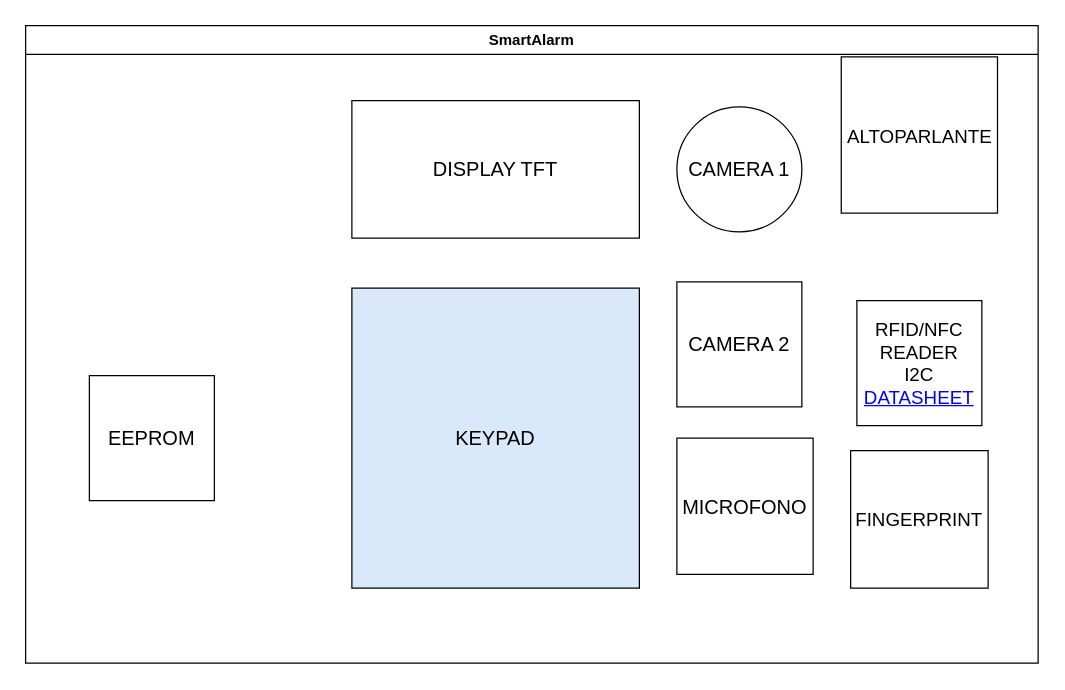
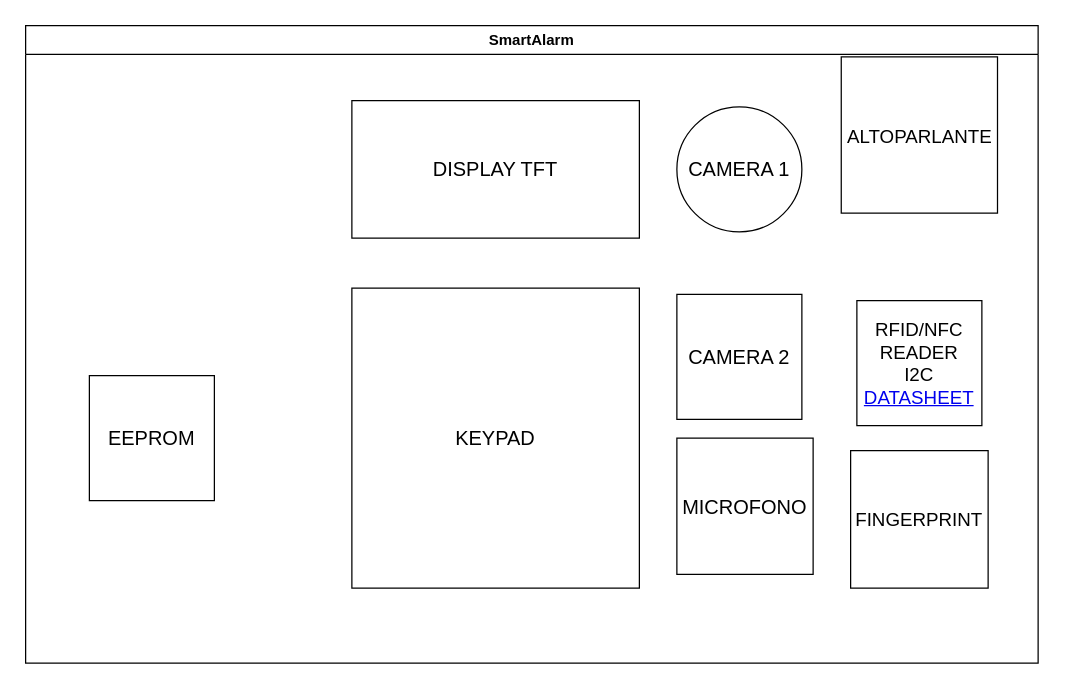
  <mxCell id="0" />
  <mxCell id="1" parent="0" />
  <mxCell id="2" value="SmartAlarm" style="swimlane;whiteSpace=wrap;html=1;" parent="1" vertex="1"><mxGeometry x="20" y="20" width="810" height="510" as="geometry" /></mxCell>
  <mxCell id="3" value="&lt;font style=&quot;font-size: 15px;&quot;&gt;RFID/NFC&lt;br&gt;&lt;/font&gt;&lt;div&gt;&lt;font style=&quot;font-size: 15px;&quot;&gt;READER&lt;/font&gt;&lt;/div&gt;&lt;div&gt;&lt;font style=&quot;font-size: 15px;&quot;&gt;I2C&lt;br&gt;&lt;a href=&quot;https://www.mouser.it/datasheet/2/389/st25dv04kc-2450072.pdf&quot;&gt;DATASHEET&lt;/a&gt;&lt;/font&gt;&lt;/div&gt;" style="whiteSpace=wrap;html=1;aspect=fixed;" parent="2" vertex="1"><mxGeometry x="665" y="220" width="100" height="100" as="geometry" /></mxCell>
  <mxCell id="4" value="&lt;font style=&quot;font-size: 15px;&quot;&gt;FINGERPRINT&lt;/font&gt;" style="whiteSpace=wrap;html=1;aspect=fixed;" parent="2" vertex="1"><mxGeometry x="660" y="340" width="110" height="110" as="geometry" /></mxCell>
  <mxCell id="5" value="&lt;font style=&quot;font-size: 15px;&quot;&gt;ALTOPARLANTE&lt;/font&gt;" style="whiteSpace=wrap;html=1;aspect=fixed;" parent="2" vertex="1"><mxGeometry x="652.5" y="25" width="125" height="125" as="geometry" /></mxCell>
  <mxCell id="6" value="&lt;font style=&quot;font-size: 16px;&quot;&gt;DISPLAY TFT&lt;/font&gt;" style="rounded=0;whiteSpace=wrap;html=1;" parent="2" vertex="1"><mxGeometry x="261" y="60" width="230" height="110" as="geometry" /></mxCell>
- <mxCell id="7" value="&lt;font style=&quot;font-size: 16px;&quot;&gt;KEYPAD&lt;/font&gt;" style="rounded=0;whiteSpace=wrap;html=1;fillColor=#dae8fc;" parent="2" vertex="1"><mxGeometry x="261" y="210" width="230" height="240" as="geometry" /></mxCell>
+ <mxCell id="7" value="&lt;font style=&quot;font-size: 16px;&quot;&gt;KEYPAD&lt;/font&gt;" style="rounded=0;whiteSpace=wrap;html=1;" parent="2" vertex="1"><mxGeometry x="261" y="210" width="230" height="240" as="geometry" /></mxCell>
  <mxCell id="8" value="&lt;div&gt;&lt;font style=&quot;font-size: 16px;&quot;&gt;EEPROM&lt;/font&gt;&lt;/div&gt;" style="whiteSpace=wrap;html=1;aspect=fixed;" parent="2" vertex="1"><mxGeometry x="51" y="280" width="100" height="100" as="geometry" /></mxCell>
  <mxCell id="9" value="&lt;font style=&quot;font-size: 16px;&quot;&gt;CAMERA 1&lt;/font&gt;" style="ellipse;whiteSpace=wrap;html=1;aspect=fixed;" parent="2" vertex="1"><mxGeometry x="521" y="65" width="100" height="100" as="geometry" /></mxCell>
- <mxCell id="10" value="&lt;div&gt;&lt;font style=&quot;font-size: 16px;&quot;&gt;CAMERA 2&lt;/font&gt;&lt;/div&gt;" style="whiteSpace=wrap;html=1;aspect=fixed;" parent="2" vertex="1"><mxGeometry x="521" y="205" width="100" height="100" as="geometry" /></mxCell>
+ <mxCell id="10" value="&lt;div&gt;&lt;font style=&quot;font-size: 16px;&quot;&gt;CAMERA 2&lt;/font&gt;&lt;/div&gt;" style="whiteSpace=wrap;html=1;aspect=fixed;" parent="2" vertex="1"><mxGeometry x="521" y="215" width="100" height="100" as="geometry" /></mxCell>
  <mxCell id="11" value="&lt;font style=&quot;font-size: 16px;&quot;&gt;MICROFONO&lt;/font&gt;" style="whiteSpace=wrap;html=1;aspect=fixed;" parent="2" vertex="1"><mxGeometry x="521" y="330" width="109" height="109" as="geometry" /></mxCell>
